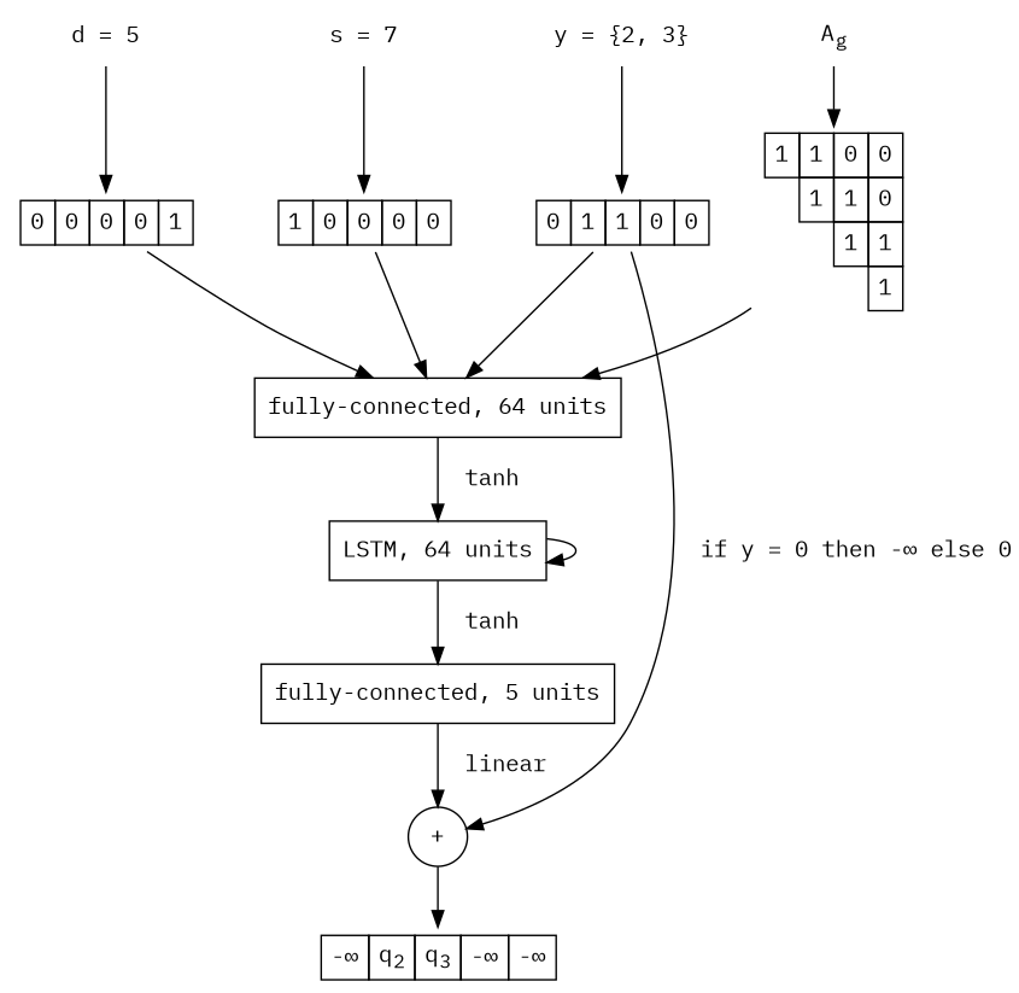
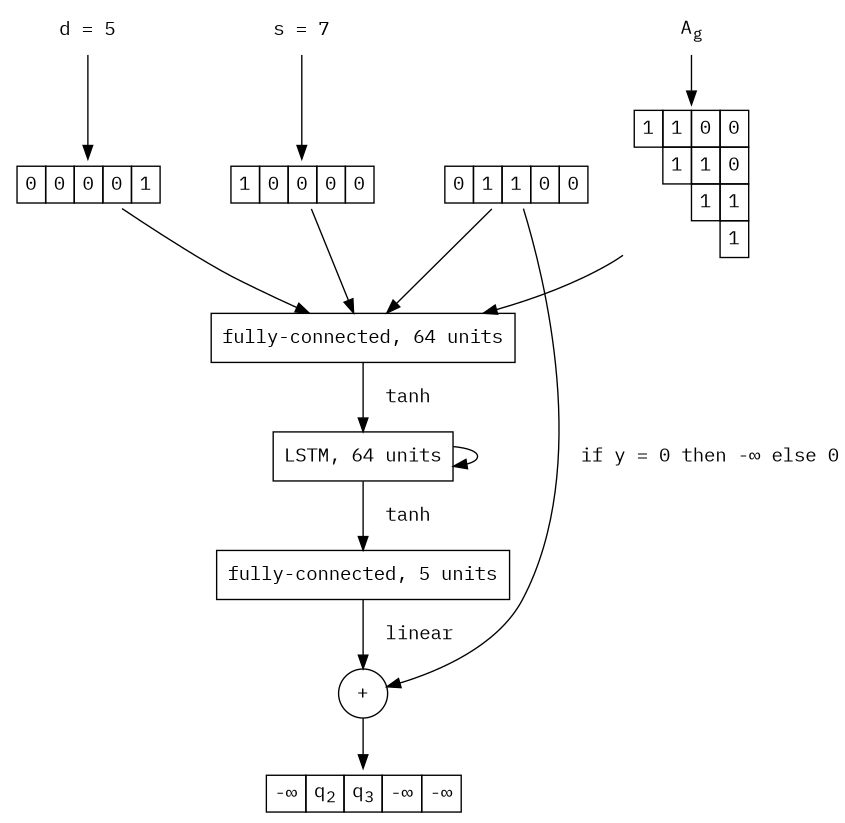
  digraph {
    fontname="IBM Plex Mono"
    node [fontname="IBM Plex Mono" shape=none]
    edge [fontname="IBM Plex Mono"]
    n1 [label=<<table border="0" cellspacing="0" cellborder="1" cellpadding="5">                       <tr border="0">                         <td>0</td>                         <td>0</td>                         <td>0</td>                         <td>0</td>                         <td>1</td>                       </tr>                   </table>>]
    n2 [label=<<table border="0" cellspacing="0"  cellpadding="5">                       <tr border="0">                         <td border="1">1</td>                         <td border="1">0</td>                         <td border="1">0</td>                         <td border="1">0</td>                         <td border="1">0</td>                       </tr>                   </table>>]
    n3 [label=<<table border="0" cellspacing="0" cellpadding="5">                       <tr border="0">                         <td border="1">0</td>                         <td border="1">1</td>                         <td border="1">1</td>                         <td border="1">0</td>                         <td border="1">0</td>                       </tr>                   </table>>]
    n4 [label=<<table border="0" cellspacing="0" cellpadding="5">                       <tr border="0">                         <td border="1">1</td>                         <td border="1">1</td>                         <td border="1">0</td>                         <td border="1">0</td>                       </tr>                       <tr border="0">                         <td border="0"></td>                         <td border="1">1</td>                         <td border="1">1</td>                         <td border="1">0</td>                       </tr>                       <tr border="0">                         <td border="0"></td>                         <td border="0"></td>                         <td border="1">1</td>                         <td border="1">1</td>                       </tr>                       <tr border="0">                         <td border="0"></td>                         <td border="0"></td>                         <td border="0"></td>                         <td border="1">1</td>                       </tr>                     </table>>]
    n5 [label="fully-connected, 64 units" shape=box]
    n6 [label="+" shape=circle]
    n7 [label="d = 5" shape=plaintext]
    n8 [label="s = 7" shape=plaintext]
-   n9 [label="y = {2, 3}" shape=plaintext]
    n10 [label=<A<SUB>g</SUB>> shape=plaintext]
    n11 [label="LSTM, 64 units" shape=box]
    n12 [label=<<table border="0" cellspacing="0" cellpadding="5">                       <tr border="0">                         <td border="1">-∞</td>                         <td border="1">q<SUB>2</SUB></td>                         <td border="1">q<SUB>3</SUB></td>                         <td border="1">-∞</td>                         <td border="1">-∞</td>                       </tr>                   </table>>]
    n13 [label="fully-connected, 5 units" shape=box]
    subgraph sub_1 {
      rank=same
      n1
      n2
      n3
      n4
    }
    n1 -> n2 [style=invis]
    n1 -> n5
    n2 -> n3 [style=invis]
    n2 -> n5
    n3 -> n5
    n3 -> n6 [constraint=false label="  if y = 0 then -∞ else 0"]
    n4 -> n5
    n5 -> n11 [label="  tanh"]
    n6 -> n12
    n7 -> n1
    n8 -> n2
-   n9 -> n3
    n10 -> n4
    n11 -> n11
    n11 -> n13 [label="  tanh"]
    n13 -> n6 [label="  linear"]
  }
